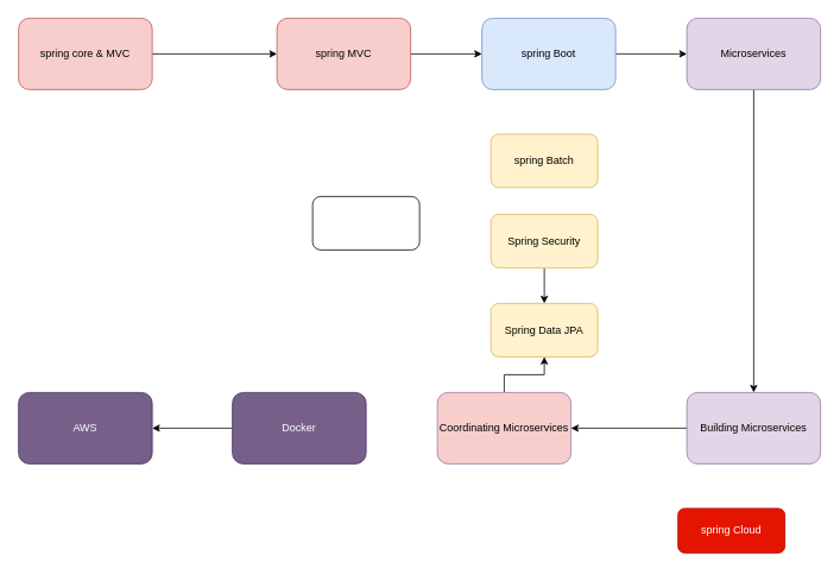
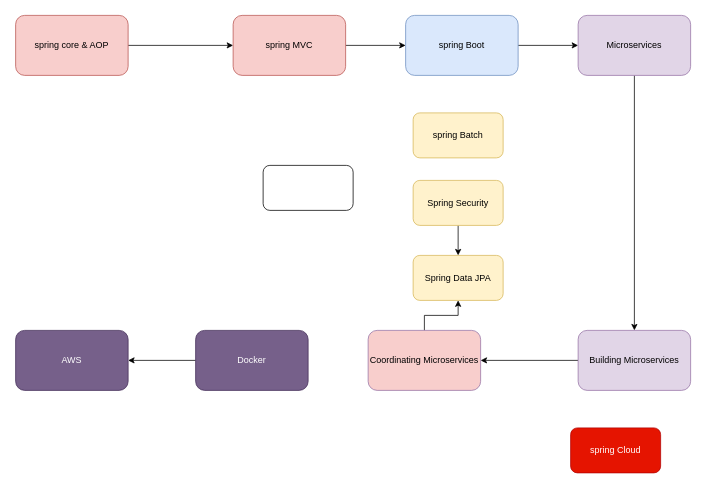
  <mxCell id="0" />
  <mxCell id="1" parent="0" />
  <mxCell id="2" value="" style="edgeStyle=orthogonalEdgeStyle;rounded=0;orthogonalLoop=1;jettySize=auto;html=1;" edge="1" parent="1" source="3" target="5"><mxGeometry relative="1" as="geometry" /></mxCell>
- <mxCell id="3" value="spring core &amp;amp; MVC" style="rounded=1;whiteSpace=wrap;html=1;fillColor=#f8cecc;strokeColor=#b85450;" vertex="1" parent="1"><mxGeometry x="20" y="20" width="150" height="80" as="geometry" /></mxCell>
+ <mxCell id="3" value="spring core &amp;amp; AOP" style="rounded=1;whiteSpace=wrap;html=1;fillColor=#f8cecc;strokeColor=#b85450;" vertex="1" parent="1"><mxGeometry x="20" y="20" width="150" height="80" as="geometry" /></mxCell>
  <mxCell id="4" value="" style="edgeStyle=orthogonalEdgeStyle;rounded=0;orthogonalLoop=1;jettySize=auto;html=1;" edge="1" parent="1" source="5" target="7"><mxGeometry relative="1" as="geometry" /></mxCell>
  <mxCell id="5" value="spring MVC" style="rounded=1;whiteSpace=wrap;html=1;fillColor=#f8cecc;strokeColor=#b85450;" vertex="1" parent="1"><mxGeometry x="310" y="20" width="150" height="80" as="geometry" /></mxCell>
  <mxCell id="6" value="" style="edgeStyle=orthogonalEdgeStyle;rounded=0;orthogonalLoop=1;jettySize=auto;html=1;" edge="1" parent="1" source="7" target="9"><mxGeometry relative="1" as="geometry" /></mxCell>
  <mxCell id="7" value="spring Boot" style="rounded=1;whiteSpace=wrap;html=1;fillColor=#dae8fc;strokeColor=#6c8ebf;" vertex="1" parent="1"><mxGeometry x="540" y="20" width="150" height="80" as="geometry" /></mxCell>
  <mxCell id="8" value="" style="edgeStyle=orthogonalEdgeStyle;rounded=0;orthogonalLoop=1;jettySize=auto;html=1;" edge="1" parent="1" source="9" target="11"><mxGeometry relative="1" as="geometry" /></mxCell>
  <mxCell id="9" value="Microservices" style="rounded=1;whiteSpace=wrap;html=1;fillColor=#e1d5e7;strokeColor=#9673a6;" vertex="1" parent="1"><mxGeometry x="770" y="20" width="150" height="80" as="geometry" /></mxCell>
  <mxCell id="10" value="" style="edgeStyle=orthogonalEdgeStyle;rounded=0;orthogonalLoop=1;jettySize=auto;html=1;" edge="1" parent="1" source="11" target="13"><mxGeometry relative="1" as="geometry" /></mxCell>
  <mxCell id="11" value="Building Microservices" style="rounded=1;whiteSpace=wrap;html=1;fillColor=#e1d5e7;strokeColor=#9673a6;" vertex="1" parent="1"><mxGeometry x="770" y="440" width="150" height="80" as="geometry" /></mxCell>
  <mxCell id="12" value="" style="edgeStyle=orthogonalEdgeStyle;rounded=0;orthogonalLoop=1;jettySize=auto;html=1;" edge="1" parent="1" source="13" target="20"><mxGeometry relative="1" as="geometry" /></mxCell>
  <mxCell id="13" value="Coordinating Microservices" style="rounded=1;whiteSpace=wrap;html=1;fillColor=#f8cecc;strokeColor=#9673a6;" vertex="1" parent="1"><mxGeometry x="490" y="440" width="150" height="80" as="geometry" /></mxCell>
  <mxCell id="14" value="" style="edgeStyle=orthogonalEdgeStyle;rounded=0;orthogonalLoop=1;jettySize=auto;html=1;" edge="1" parent="1" source="15" target="16"><mxGeometry relative="1" as="geometry" /></mxCell>
  <mxCell id="15" value="Docker" style="rounded=1;whiteSpace=wrap;html=1;fillColor=#76608a;fontColor=#ffffff;strokeColor=#432D57;" vertex="1" parent="1"><mxGeometry x="260" y="440" width="150" height="80" as="geometry" /></mxCell>
  <mxCell id="16" value="AWS" style="rounded=1;whiteSpace=wrap;html=1;fillColor=#76608a;fontColor=#ffffff;strokeColor=#432D57;" vertex="1" parent="1"><mxGeometry x="20" y="440" width="150" height="80" as="geometry" /></mxCell>
  <mxCell id="17" value="spring Batch" style="rounded=1;whiteSpace=wrap;html=1;fillColor=#fff2cc;strokeColor=#d6b656;" vertex="1" parent="1"><mxGeometry x="550" y="150" width="120" height="60" as="geometry" /></mxCell>
  <mxCell id="18" value="" style="edgeStyle=orthogonalEdgeStyle;rounded=0;orthogonalLoop=1;jettySize=auto;html=1;" edge="1" parent="1" source="19" target="20"><mxGeometry relative="1" as="geometry" /></mxCell>
  <mxCell id="19" value="Spring Security" style="rounded=1;whiteSpace=wrap;html=1;fillColor=#fff2cc;strokeColor=#d6b656;" vertex="1" parent="1"><mxGeometry x="550" y="240" width="120" height="60" as="geometry" /></mxCell>
  <mxCell id="20" value="Spring Data JPA" style="rounded=1;whiteSpace=wrap;html=1;fillColor=#fff2cc;strokeColor=#d6b656;" vertex="1" parent="1"><mxGeometry x="550" y="340" width="120" height="60" as="geometry" /></mxCell>
  <mxCell id="21" value="" style="rounded=1;whiteSpace=wrap;html=1;" vertex="1" parent="1"><mxGeometry x="350" y="220" width="120" height="60" as="geometry" /></mxCell>
- <mxCell id="22" value="spring Cloud" style="rounded=1;whiteSpace=wrap;html=1;fillColor=#e51400;fontColor=#ffffff;strokeColor=#B20000;" vertex="1" parent="1"><mxGeometry x="760" y="570" width="120" height="50" as="geometry" /></mxCell>
+ <mxCell id="22" value="spring Cloud" style="rounded=1;whiteSpace=wrap;html=1;fillColor=#e51400;fontColor=#ffffff;strokeColor=#B20000;" vertex="1" parent="1"><mxGeometry x="760" y="570" width="120" height="60" as="geometry" /></mxCell>
